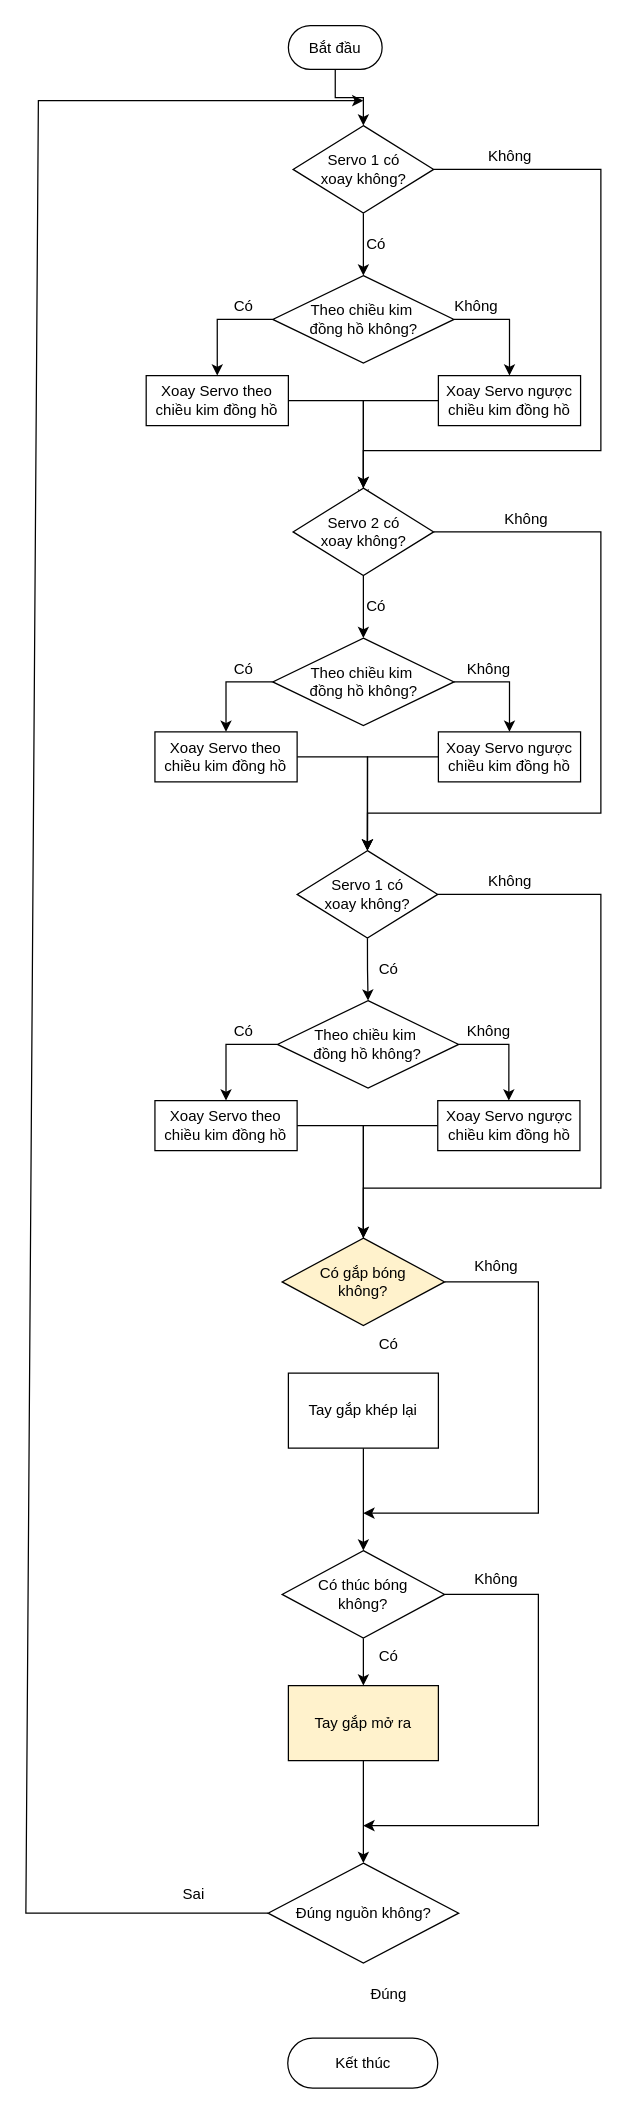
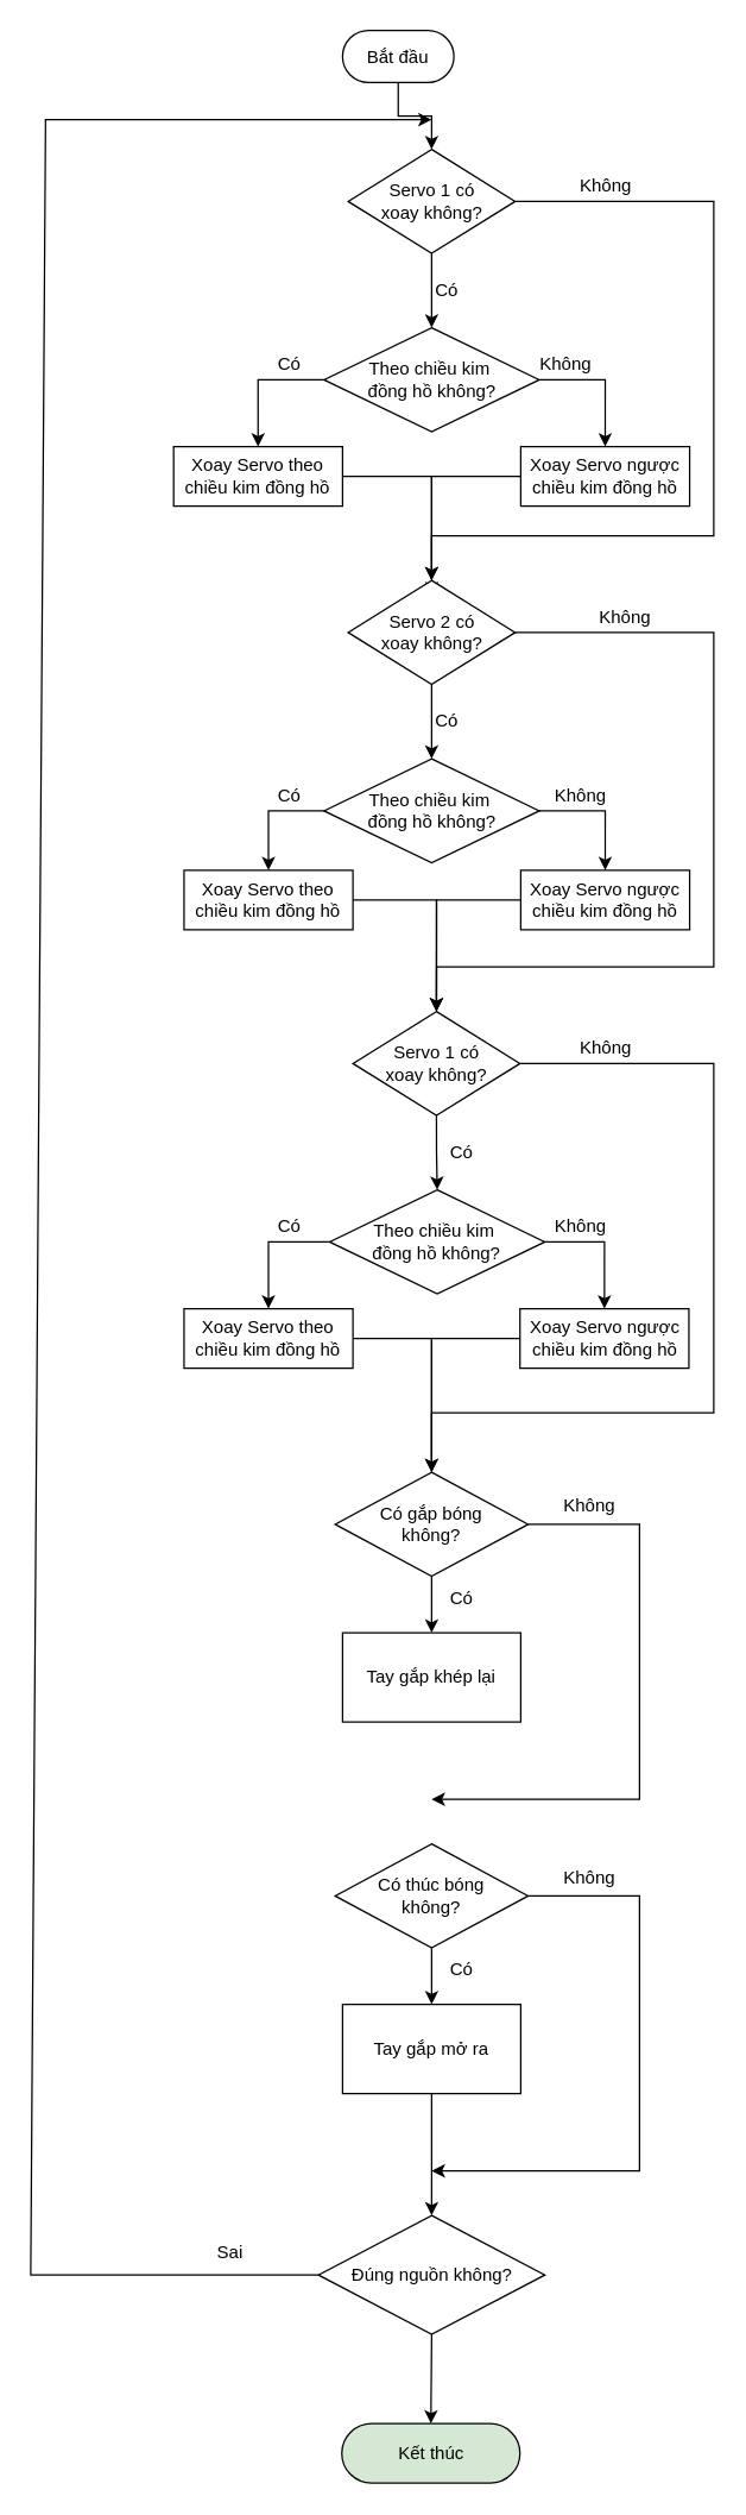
  <mxCell id="0" />
  <mxCell id="1" parent="0" />
  <mxCell id="2" style="edgeStyle=orthogonalEdgeStyle;rounded=0;orthogonalLoop=1;jettySize=auto;html=1;entryX=0.5;entryY=0;entryDx=0;entryDy=0;" edge="1" parent="1" source="3" target="12"><mxGeometry relative="1" as="geometry"><mxPoint x="290" y="170" as="targetPoint" /></mxGeometry></mxCell>
  <mxCell id="3" value="Bắt đầu" style="rounded=1;whiteSpace=wrap;html=1;fontSize=12;glass=0;strokeWidth=1;shadow=0;arcSize=50;" parent="1" vertex="1"><mxGeometry x="230" y="20" width="75" height="35" as="geometry" /></mxCell>
- <mxCell id="4" value="Kết thúc" style="rounded=1;whiteSpace=wrap;html=1;fontSize=12;glass=0;strokeWidth=1;shadow=0;arcSize=50;" parent="1" vertex="1"><mxGeometry x="229.5" y="1630" width="120" height="40" as="geometry" /></mxCell>
+ <mxCell id="4" value="Kết thúc" style="rounded=1;whiteSpace=wrap;html=1;fontSize=12;glass=0;strokeWidth=1;shadow=0;arcSize=50;fillColor=#d5e8d4;" parent="1" vertex="1"><mxGeometry x="229.5" y="1630" width="120" height="40" as="geometry" /></mxCell>
  <mxCell id="5" value="Đúng nguồn không?" style="rhombus;whiteSpace=wrap;html=1;" parent="1" vertex="1"><mxGeometry x="213.76" y="1490" width="152.5" height="80" as="geometry" /></mxCell>
- <mxCell id="7" value="Đúng" style="text;html=1;align=center;verticalAlign=middle;resizable=0;points=[];autosize=1;strokeColor=none;fillColor=none;" parent="1" vertex="1"><mxGeometry x="285" y="1580" width="50" height="30" as="geometry" /></mxCell>
+ <mxCell id="6" value="" style="endArrow=classic;html=1;rounded=0;exitX=0.5;exitY=1;exitDx=0;exitDy=0;entryX=0.5;entryY=0;entryDx=0;entryDy=0;" parent="1" source="5" target="4" edge="1"><mxGeometry width="50" height="50" relative="1" as="geometry"><mxPoint x="360" y="890" as="sourcePoint" /><mxPoint x="290" y="908" as="targetPoint" /></mxGeometry></mxCell>
  <mxCell id="8" value="" style="endArrow=classic;html=1;rounded=0;exitX=0;exitY=0.5;exitDx=0;exitDy=0;" parent="1" source="5" edge="1"><mxGeometry width="50" height="50" relative="1" as="geometry"><mxPoint x="213.75" y="770" as="sourcePoint" /><mxPoint x="290" y="80" as="targetPoint" /><Array as="points"><mxPoint x="20" y="1530" /><mxPoint x="30" y="80" /></Array></mxGeometry></mxCell>
  <mxCell id="9" value="Sai" style="text;html=1;align=center;verticalAlign=middle;resizable=0;points=[];autosize=1;strokeColor=none;fillColor=none;" parent="1" vertex="1"><mxGeometry x="133.75" y="1500" width="40" height="30" as="geometry" /></mxCell>
  <mxCell id="10" style="edgeStyle=orthogonalEdgeStyle;rounded=0;orthogonalLoop=1;jettySize=auto;html=1;entryX=0.5;entryY=0;entryDx=0;entryDy=0;exitX=0.5;exitY=1;exitDx=0;exitDy=0;" edge="1" parent="1" source="12" target="15"><mxGeometry relative="1" as="geometry"><mxPoint x="290" y="280" as="targetPoint" /><mxPoint x="290" y="200" as="sourcePoint" /></mxGeometry></mxCell>
  <mxCell id="11" style="edgeStyle=orthogonalEdgeStyle;rounded=0;orthogonalLoop=1;jettySize=auto;html=1;exitX=1;exitY=0.5;exitDx=0;exitDy=0;" edge="1" parent="1" source="12"><mxGeometry relative="1" as="geometry"><mxPoint x="290" y="400" as="targetPoint" /><Array as="points"><mxPoint x="480" y="135" /><mxPoint x="480" y="360" /><mxPoint x="290" y="360" /></Array></mxGeometry></mxCell>
  <mxCell id="12" value="&lt;div&gt;&lt;span style=&quot;background-color: initial;&quot;&gt;Servo 1 có&lt;/span&gt;&lt;/div&gt;&lt;div&gt;&lt;span style=&quot;background-color: initial;&quot;&gt;xoay không?&lt;/span&gt;&lt;br&gt;&lt;/div&gt;" style="rhombus;whiteSpace=wrap;html=1;" vertex="1" parent="1"><mxGeometry x="233.75" y="100" width="112.5" height="70" as="geometry" /></mxCell>
  <mxCell id="13" style="edgeStyle=orthogonalEdgeStyle;rounded=0;orthogonalLoop=1;jettySize=auto;html=1;entryX=0.5;entryY=0;entryDx=0;entryDy=0;exitX=0;exitY=0.5;exitDx=0;exitDy=0;" edge="1" parent="1" source="15" target="19"><mxGeometry relative="1" as="geometry"><mxPoint x="290" y="380" as="targetPoint" /></mxGeometry></mxCell>
  <mxCell id="14" style="edgeStyle=orthogonalEdgeStyle;rounded=0;orthogonalLoop=1;jettySize=auto;html=1;entryX=0.5;entryY=0;entryDx=0;entryDy=0;exitX=1;exitY=0.5;exitDx=0;exitDy=0;" edge="1" parent="1" source="15" target="23"><mxGeometry relative="1" as="geometry"><mxPoint x="450" y="295" as="targetPoint" /><Array as="points"><mxPoint x="407" y="255" /><mxPoint x="407" y="300" /></Array></mxGeometry></mxCell>
  <mxCell id="15" value="&lt;div&gt;&lt;span style=&quot;background-color: initial;&quot;&gt;Theo chiều kim&amp;nbsp;&lt;/span&gt;&lt;br&gt;&lt;/div&gt;&lt;div&gt;đồng hồ không?&lt;/div&gt;" style="rhombus;whiteSpace=wrap;html=1;align=center;" vertex="1" parent="1"><mxGeometry x="217.5" y="220" width="145" height="70" as="geometry" /></mxCell>
  <mxCell id="16" value="Có" style="text;html=1;align=center;verticalAlign=middle;resizable=0;points=[];autosize=1;strokeColor=none;fillColor=none;" vertex="1" parent="1"><mxGeometry x="280" y="180" width="40" height="30" as="geometry" /></mxCell>
  <mxCell id="17" value="Có" style="text;html=1;align=center;verticalAlign=middle;resizable=0;points=[];autosize=1;strokeColor=none;fillColor=none;" vertex="1" parent="1"><mxGeometry x="173.75" y="230" width="40" height="30" as="geometry" /></mxCell>
  <mxCell id="18" style="edgeStyle=orthogonalEdgeStyle;rounded=0;orthogonalLoop=1;jettySize=auto;html=1;entryX=0.5;entryY=0;entryDx=0;entryDy=0;" edge="1" parent="1" source="19" target="26"><mxGeometry relative="1" as="geometry"><mxPoint x="230" y="420" as="targetPoint" /><Array as="points"><mxPoint x="290" y="320" /></Array></mxGeometry></mxCell>
  <mxCell id="19" value="Xoay Servo theo chiều kim đồng hồ" style="whiteSpace=wrap;html=1;" vertex="1" parent="1"><mxGeometry x="116.25" y="300" width="113.75" height="40" as="geometry" /></mxCell>
  <mxCell id="20" value="Không" style="text;html=1;align=center;verticalAlign=middle;resizable=0;points=[];autosize=1;strokeColor=none;fillColor=none;" vertex="1" parent="1"><mxGeometry x="350" y="230" width="60" height="30" as="geometry" /></mxCell>
  <mxCell id="21" value="Không" style="text;html=1;align=center;verticalAlign=middle;resizable=0;points=[];autosize=1;strokeColor=none;fillColor=none;" vertex="1" parent="1"><mxGeometry x="376.88" y="110" width="60" height="30" as="geometry" /></mxCell>
  <mxCell id="22" style="edgeStyle=orthogonalEdgeStyle;rounded=0;orthogonalLoop=1;jettySize=auto;html=1;entryX=0.5;entryY=0;entryDx=0;entryDy=0;" edge="1" parent="1" source="23" target="26"><mxGeometry relative="1" as="geometry"><mxPoint x="190" y="430" as="targetPoint" /></mxGeometry></mxCell>
  <mxCell id="23" value="Xoay Servo ngược chiều kim đồng hồ" style="whiteSpace=wrap;html=1;" vertex="1" parent="1"><mxGeometry x="350.01" y="300" width="113.75" height="40" as="geometry" /></mxCell>
  <mxCell id="24" style="edgeStyle=orthogonalEdgeStyle;rounded=0;orthogonalLoop=1;jettySize=auto;html=1;entryX=0.5;entryY=0;entryDx=0;entryDy=0;exitX=0.5;exitY=1;exitDx=0;exitDy=0;" edge="1" parent="1" target="29" source="26"><mxGeometry relative="1" as="geometry"><mxPoint x="290" y="640" as="targetPoint" /><mxPoint x="290" y="560" as="sourcePoint" /></mxGeometry></mxCell>
  <mxCell id="25" style="edgeStyle=orthogonalEdgeStyle;rounded=0;orthogonalLoop=1;jettySize=auto;html=1;exitX=1;exitY=0.5;exitDx=0;exitDy=0;entryX=0.5;entryY=0;entryDx=0;entryDy=0;" edge="1" parent="1" source="26" target="40"><mxGeometry relative="1" as="geometry"><mxPoint x="290" y="690" as="targetPoint" /><Array as="points"><mxPoint x="480" y="425" /><mxPoint x="480" y="650" /><mxPoint x="293" y="650" /></Array></mxGeometry></mxCell>
  <mxCell id="26" value="&lt;div&gt;&lt;span style=&quot;background-color: initial;&quot;&gt;Servo 2 có&lt;/span&gt;&lt;/div&gt;&lt;div&gt;&lt;span style=&quot;background-color: initial;&quot;&gt;xoay không?&lt;/span&gt;&lt;br&gt;&lt;/div&gt;" style="rhombus;whiteSpace=wrap;html=1;" vertex="1" parent="1"><mxGeometry x="233.75" y="390" width="112.5" height="70" as="geometry" /></mxCell>
  <mxCell id="27" style="edgeStyle=orthogonalEdgeStyle;rounded=0;orthogonalLoop=1;jettySize=auto;html=1;entryX=0.5;entryY=0;entryDx=0;entryDy=0;exitX=0;exitY=0.5;exitDx=0;exitDy=0;" edge="1" parent="1" source="29" target="33"><mxGeometry relative="1" as="geometry"><mxPoint x="290" y="740" as="targetPoint" /></mxGeometry></mxCell>
  <mxCell id="28" style="edgeStyle=orthogonalEdgeStyle;rounded=0;orthogonalLoop=1;jettySize=auto;html=1;entryX=0.5;entryY=0;entryDx=0;entryDy=0;exitX=1;exitY=0.5;exitDx=0;exitDy=0;" edge="1" parent="1" source="29" target="37"><mxGeometry relative="1" as="geometry"><mxPoint x="450" y="655" as="targetPoint" /><Array as="points"><mxPoint x="407" y="545" /></Array></mxGeometry></mxCell>
  <mxCell id="29" value="&lt;div&gt;&lt;span style=&quot;background-color: initial;&quot;&gt;Theo chiều kim&amp;nbsp;&lt;/span&gt;&lt;br&gt;&lt;/div&gt;&lt;div&gt;đồng hồ không?&lt;/div&gt;" style="rhombus;whiteSpace=wrap;html=1;align=center;" vertex="1" parent="1"><mxGeometry x="217.5" y="510" width="145" height="70" as="geometry" /></mxCell>
  <mxCell id="30" value="Có" style="text;html=1;align=center;verticalAlign=middle;resizable=0;points=[];autosize=1;strokeColor=none;fillColor=none;" vertex="1" parent="1"><mxGeometry x="280" y="470" width="40" height="30" as="geometry" /></mxCell>
  <mxCell id="31" value="Có" style="text;html=1;align=center;verticalAlign=middle;resizable=0;points=[];autosize=1;strokeColor=none;fillColor=none;" vertex="1" parent="1"><mxGeometry x="173.75" y="520" width="40" height="30" as="geometry" /></mxCell>
  <mxCell id="32" style="edgeStyle=orthogonalEdgeStyle;rounded=0;orthogonalLoop=1;jettySize=auto;html=1;entryX=0.5;entryY=0;entryDx=0;entryDy=0;" edge="1" parent="1" source="33" target="40"><mxGeometry relative="1" as="geometry"><mxPoint x="289.375" y="860" as="targetPoint" /><Array as="points"><mxPoint x="293" y="605" /></Array></mxGeometry></mxCell>
  <mxCell id="33" value="Xoay Servo theo chiều kim đồng hồ" style="whiteSpace=wrap;html=1;" vertex="1" parent="1"><mxGeometry x="123.25" y="585" width="113.75" height="40" as="geometry" /></mxCell>
  <mxCell id="34" value="Không" style="text;html=1;align=center;verticalAlign=middle;resizable=0;points=[];autosize=1;strokeColor=none;fillColor=none;" vertex="1" parent="1"><mxGeometry x="360" y="520" width="60" height="30" as="geometry" /></mxCell>
  <mxCell id="35" value="Không" style="text;html=1;align=center;verticalAlign=middle;resizable=0;points=[];autosize=1;strokeColor=none;fillColor=none;" vertex="1" parent="1"><mxGeometry x="390" y="400" width="60" height="30" as="geometry" /></mxCell>
  <mxCell id="36" style="edgeStyle=orthogonalEdgeStyle;rounded=0;orthogonalLoop=1;jettySize=auto;html=1;entryX=0.5;entryY=0;entryDx=0;entryDy=0;" edge="1" parent="1" source="37" target="40"><mxGeometry relative="1" as="geometry"><mxPoint x="290" y="860" as="targetPoint" /></mxGeometry></mxCell>
  <mxCell id="37" value="Xoay Servo ngược chiều kim đồng hồ" style="whiteSpace=wrap;html=1;" vertex="1" parent="1"><mxGeometry x="350.01" y="585" width="113.75" height="40" as="geometry" /></mxCell>
  <mxCell id="38" style="edgeStyle=orthogonalEdgeStyle;rounded=0;orthogonalLoop=1;jettySize=auto;html=1;entryX=0.5;entryY=0;entryDx=0;entryDy=0;exitX=0.5;exitY=1;exitDx=0;exitDy=0;" edge="1" parent="1" target="43" source="40"><mxGeometry relative="1" as="geometry"><mxPoint x="290" y="1000" as="targetPoint" /><mxPoint x="290" y="920" as="sourcePoint" /></mxGeometry></mxCell>
  <mxCell id="39" style="edgeStyle=orthogonalEdgeStyle;rounded=0;orthogonalLoop=1;jettySize=auto;html=1;exitX=1;exitY=0.5;exitDx=0;exitDy=0;entryX=0.5;entryY=0;entryDx=0;entryDy=0;" edge="1" parent="1" source="40" target="54"><mxGeometry relative="1" as="geometry"><mxPoint x="290" y="1180" as="targetPoint" /><Array as="points"><mxPoint x="480" y="715" /><mxPoint x="480" y="950" /><mxPoint x="290" y="950" /><mxPoint x="290" y="1000" /></Array></mxGeometry></mxCell>
  <mxCell id="40" value="&lt;div&gt;&lt;span style=&quot;background-color: initial;&quot;&gt;Servo 1 có&lt;/span&gt;&lt;/div&gt;&lt;div&gt;&lt;span style=&quot;background-color: initial;&quot;&gt;xoay không?&lt;/span&gt;&lt;br&gt;&lt;/div&gt;" style="rhombus;whiteSpace=wrap;html=1;" vertex="1" parent="1"><mxGeometry x="237" y="680" width="112.5" height="70" as="geometry" /></mxCell>
  <mxCell id="41" style="edgeStyle=orthogonalEdgeStyle;rounded=0;orthogonalLoop=1;jettySize=auto;html=1;entryX=0.5;entryY=0;entryDx=0;entryDy=0;exitX=0;exitY=0.5;exitDx=0;exitDy=0;" edge="1" parent="1" source="43" target="47"><mxGeometry relative="1" as="geometry"><mxPoint x="290" y="1100" as="targetPoint" /></mxGeometry></mxCell>
  <mxCell id="42" style="edgeStyle=orthogonalEdgeStyle;rounded=0;orthogonalLoop=1;jettySize=auto;html=1;entryX=0.5;entryY=0;entryDx=0;entryDy=0;exitX=1;exitY=0.5;exitDx=0;exitDy=0;" edge="1" parent="1" source="43" target="51"><mxGeometry relative="1" as="geometry"><mxPoint x="450" y="1015" as="targetPoint" /><Array as="points"><mxPoint x="407" y="835" /></Array></mxGeometry></mxCell>
  <mxCell id="43" value="&lt;div&gt;&lt;span style=&quot;background-color: initial;&quot;&gt;Theo chiều kim&amp;nbsp;&lt;/span&gt;&lt;br&gt;&lt;/div&gt;&lt;div&gt;đồng hồ không?&lt;/div&gt;" style="rhombus;whiteSpace=wrap;html=1;align=center;" vertex="1" parent="1"><mxGeometry x="221.25" y="800" width="145" height="70" as="geometry" /></mxCell>
  <mxCell id="44" value="Có" style="text;html=1;align=center;verticalAlign=middle;resizable=0;points=[];autosize=1;strokeColor=none;fillColor=none;" vertex="1" parent="1"><mxGeometry x="290" y="760" width="40" height="30" as="geometry" /></mxCell>
  <mxCell id="45" value="Có" style="text;html=1;align=center;verticalAlign=middle;resizable=0;points=[];autosize=1;strokeColor=none;fillColor=none;" vertex="1" parent="1"><mxGeometry x="173.75" y="810" width="40" height="30" as="geometry" /></mxCell>
  <mxCell id="46" style="edgeStyle=orthogonalEdgeStyle;rounded=0;orthogonalLoop=1;jettySize=auto;html=1;entryX=0.5;entryY=0;entryDx=0;entryDy=0;" edge="1" parent="1" source="47" target="54"><mxGeometry relative="1" as="geometry"><mxPoint x="289.375" y="1220" as="targetPoint" /><Array as="points"><mxPoint x="290" y="900" /></Array></mxGeometry></mxCell>
  <mxCell id="47" value="Xoay Servo theo chiều kim đồng hồ" style="whiteSpace=wrap;html=1;" vertex="1" parent="1"><mxGeometry x="123.25" y="880" width="113.75" height="40" as="geometry" /></mxCell>
  <mxCell id="48" value="Không" style="text;html=1;align=center;verticalAlign=middle;resizable=0;points=[];autosize=1;strokeColor=none;fillColor=none;" vertex="1" parent="1"><mxGeometry x="360" y="810" width="60" height="30" as="geometry" /></mxCell>
  <mxCell id="49" value="Không" style="text;html=1;align=center;verticalAlign=middle;resizable=0;points=[];autosize=1;strokeColor=none;fillColor=none;" vertex="1" parent="1"><mxGeometry x="376.88" y="690" width="60" height="30" as="geometry" /></mxCell>
  <mxCell id="50" style="edgeStyle=orthogonalEdgeStyle;rounded=0;orthogonalLoop=1;jettySize=auto;html=1;entryX=0.5;entryY=0;entryDx=0;entryDy=0;" edge="1" parent="1" source="51" target="54"><mxGeometry relative="1" as="geometry"><mxPoint x="290" y="1220" as="targetPoint" /><Array as="points"><mxPoint x="290" y="900" /></Array></mxGeometry></mxCell>
  <mxCell id="51" value="Xoay Servo ngược chiều kim đồng hồ" style="whiteSpace=wrap;html=1;" vertex="1" parent="1"><mxGeometry x="349.5" y="880" width="113.75" height="40" as="geometry" /></mxCell>
+ <mxCell id="52" style="edgeStyle=orthogonalEdgeStyle;rounded=0;orthogonalLoop=1;jettySize=auto;html=1;entryX=0.5;entryY=0;entryDx=0;entryDy=0;" edge="1" parent="1" source="54" target="57"><mxGeometry relative="1" as="geometry"><mxPoint x="290" y="1110" as="targetPoint" /></mxGeometry></mxCell>
  <mxCell id="53" style="edgeStyle=orthogonalEdgeStyle;rounded=0;orthogonalLoop=1;jettySize=auto;html=1;" edge="1" parent="1" source="54"><mxGeometry relative="1" as="geometry"><mxPoint x="290" y="1210" as="targetPoint" /><Array as="points"><mxPoint x="430" y="1025" /></Array></mxGeometry></mxCell>
- <mxCell id="54" value="Có gắp bóng&lt;div&gt;không?&lt;/div&gt;" style="rhombus;whiteSpace=wrap;html=1;fillColor=#fff2cc;" vertex="1" parent="1"><mxGeometry x="225" y="990" width="130" height="70" as="geometry" /></mxCell>
+ <mxCell id="54" value="Có gắp bóng&lt;div&gt;không?&lt;/div&gt;" style="rhombus;whiteSpace=wrap;html=1;" vertex="1" parent="1"><mxGeometry x="225" y="990" width="130" height="70" as="geometry" /></mxCell>
  <mxCell id="55" value="Có" style="text;html=1;align=center;verticalAlign=middle;resizable=0;points=[];autosize=1;strokeColor=none;fillColor=none;" vertex="1" parent="1"><mxGeometry x="290" y="1060" width="40" height="30" as="geometry" /></mxCell>
- <mxCell id="56" style="edgeStyle=orthogonalEdgeStyle;rounded=0;orthogonalLoop=1;jettySize=auto;html=1;entryX=0.5;entryY=0;entryDx=0;entryDy=0;" edge="1" parent="1" source="57" target="61"><mxGeometry relative="1" as="geometry"><mxPoint x="290" y="1250" as="targetPoint" /></mxGeometry></mxCell>
  <mxCell id="57" value="Tay gắp khép lại" style="whiteSpace=wrap;html=1;" vertex="1" parent="1"><mxGeometry x="230.01" y="1098" width="120" height="60" as="geometry" /></mxCell>
  <mxCell id="58" value="Không" style="text;html=1;align=center;verticalAlign=middle;resizable=0;points=[];autosize=1;strokeColor=none;fillColor=none;" vertex="1" parent="1"><mxGeometry x="366.25" y="998" width="60" height="30" as="geometry" /></mxCell>
  <mxCell id="59" style="edgeStyle=orthogonalEdgeStyle;rounded=0;orthogonalLoop=1;jettySize=auto;html=1;entryX=0.5;entryY=0;entryDx=0;entryDy=0;" edge="1" parent="1" source="61" target="64"><mxGeometry relative="1" as="geometry"><mxPoint x="290" y="1360" as="targetPoint" /></mxGeometry></mxCell>
  <mxCell id="60" style="edgeStyle=orthogonalEdgeStyle;rounded=0;orthogonalLoop=1;jettySize=auto;html=1;" edge="1" parent="1" source="61"><mxGeometry relative="1" as="geometry"><mxPoint x="290" y="1460" as="targetPoint" /><Array as="points"><mxPoint x="430" y="1275" /></Array></mxGeometry></mxCell>
  <mxCell id="61" value="Có thúc bóng&lt;div&gt;không?&lt;/div&gt;" style="rhombus;whiteSpace=wrap;html=1;" vertex="1" parent="1"><mxGeometry x="225" y="1240" width="130" height="70" as="geometry" /></mxCell>
  <mxCell id="62" value="Có" style="text;html=1;align=center;verticalAlign=middle;resizable=0;points=[];autosize=1;strokeColor=none;fillColor=none;" vertex="1" parent="1"><mxGeometry x="290" y="1310" width="40" height="30" as="geometry" /></mxCell>
  <mxCell id="63" style="edgeStyle=orthogonalEdgeStyle;rounded=0;orthogonalLoop=1;jettySize=auto;html=1;" edge="1" parent="1" source="64"><mxGeometry relative="1" as="geometry"><mxPoint x="290.01" y="1490" as="targetPoint" /></mxGeometry></mxCell>
- <mxCell id="64" value="Tay gắp mở ra" style="whiteSpace=wrap;html=1;fillColor=#fff2cc;" vertex="1" parent="1"><mxGeometry x="230.01" y="1348" width="120" height="60" as="geometry" /></mxCell>
+ <mxCell id="64" value="Tay gắp mở ra" style="whiteSpace=wrap;html=1;" vertex="1" parent="1"><mxGeometry x="230.01" y="1348" width="120" height="60" as="geometry" /></mxCell>
  <mxCell id="65" value="Không" style="text;html=1;align=center;verticalAlign=middle;resizable=0;points=[];autosize=1;strokeColor=none;fillColor=none;" vertex="1" parent="1"><mxGeometry x="366.25" y="1248" width="60" height="30" as="geometry" /></mxCell>
